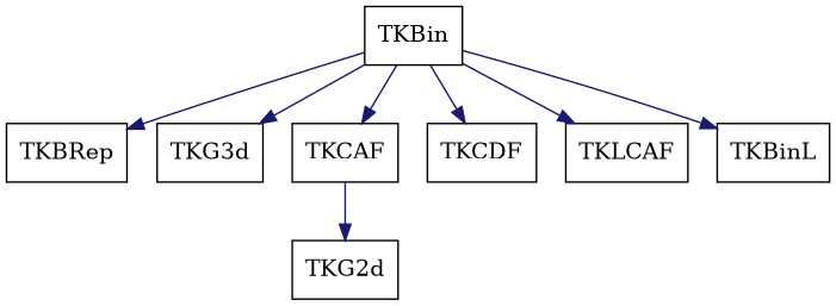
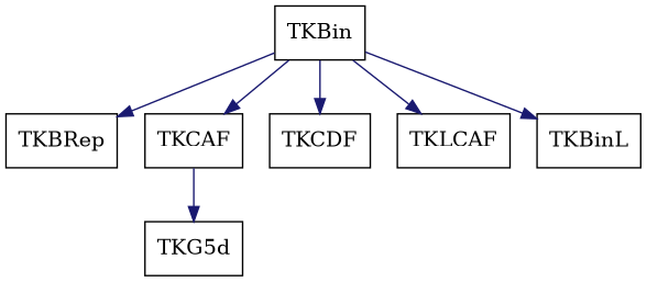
  digraph {
    aspect=1
    node [shape=box]
    edge [color=midnightblue style=solid]
    TKBin
    TKBRep
-   TKG3d
    TKCAF
    TKCDF
    TKLCAF
    TKBinL
-   TKG2d
+   TKG2d [label=TKG5d]
    TKBin -> TKBRep
-   TKBin -> TKG3d
    TKBin -> TKCAF
    TKBin -> TKCDF
    TKBin -> TKLCAF
    TKBin -> TKBinL
    TKCAF -> TKG2d
  }
